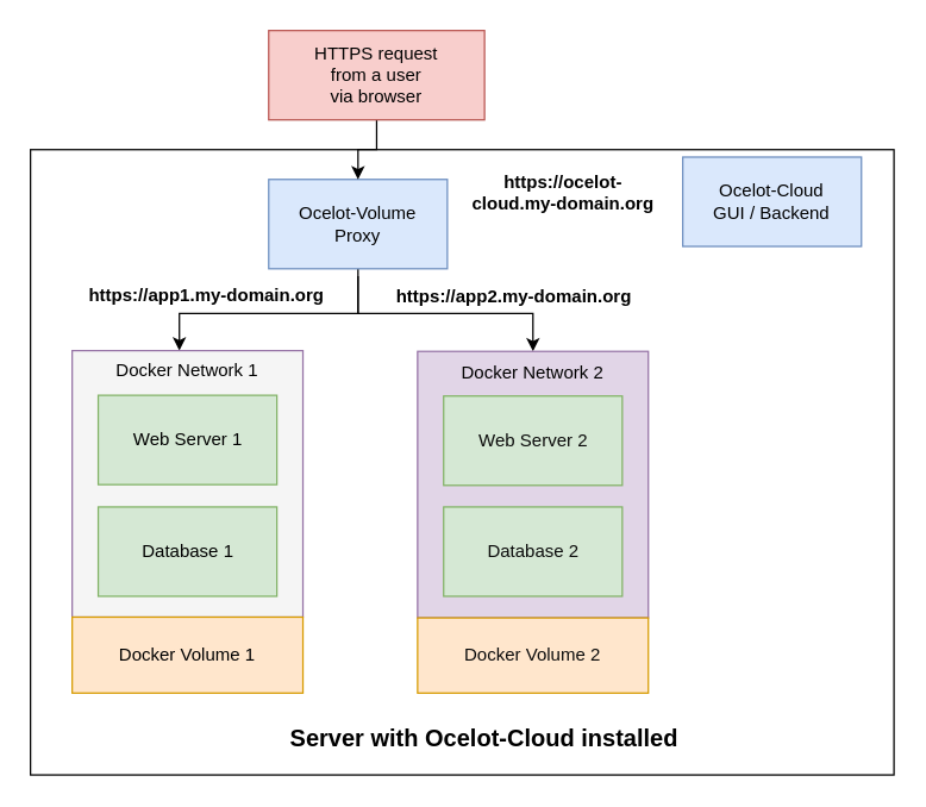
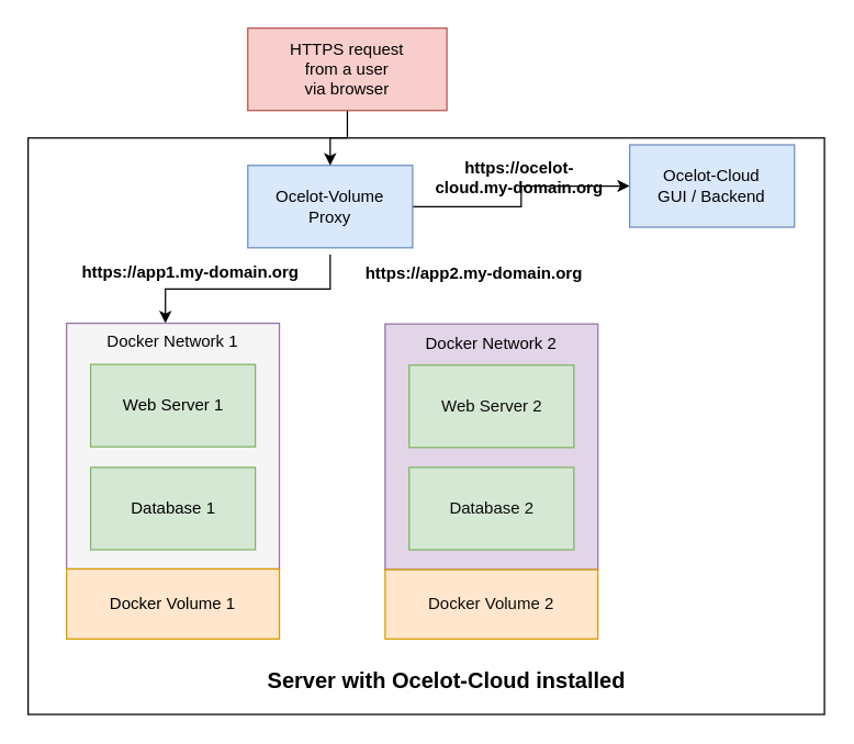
  <mxCell id="0" />
  <mxCell id="1" parent="0" />
  <mxCell id="2" value="" style="rounded=0;whiteSpace=wrap;html=1;verticalAlign=bottom;fillColor=none;" parent="1" vertex="1"><mxGeometry x="20" y="100" width="580" height="420" as="geometry" /></mxCell>
  <mxCell id="3" style="edgeStyle=orthogonalEdgeStyle;rounded=0;orthogonalLoop=1;jettySize=auto;html=1;" parent="1" target="19" edge="1"><mxGeometry relative="1" as="geometry"><mxPoint x="240" y="185" as="sourcePoint" /><mxPoint x="27" y="235" as="targetPoint" /><Array as="points"><mxPoint x="240" y="210" /><mxPoint x="120" y="210" /></Array></mxGeometry></mxCell>
- <mxCell id="5" style="edgeStyle=orthogonalEdgeStyle;rounded=0;orthogonalLoop=1;jettySize=auto;html=1;entryX=0.5;entryY=0;entryDx=0;entryDy=0;" parent="1" source="6" target="14" edge="1"><mxGeometry relative="1" as="geometry"><Array as="points"><mxPoint x="240" y="210" /><mxPoint x="358" y="210" /></Array></mxGeometry></mxCell>
+ <mxCell id="4" style="edgeStyle=orthogonalEdgeStyle;rounded=0;orthogonalLoop=1;jettySize=auto;html=1;entryX=0;entryY=0.5;entryDx=0;entryDy=0;" parent="1" source="6" target="12" edge="1"><mxGeometry relative="1" as="geometry" /></mxCell>
  <mxCell id="6" value="Ocelot-Volume&lt;div&gt;Proxy&lt;/div&gt;" style="rounded=0;whiteSpace=wrap;html=1;fillColor=#dae8fc;strokeColor=#6c8ebf;fontColor=#000000;" parent="1" vertex="1"><mxGeometry x="180" y="120" width="120" height="60" as="geometry" /></mxCell>
  <mxCell id="7" value="" style="edgeStyle=orthogonalEdgeStyle;rounded=0;orthogonalLoop=1;jettySize=auto;html=1;" parent="1" source="8" target="6" edge="1"><mxGeometry relative="1" as="geometry" /></mxCell>
  <mxCell id="8" value="HTTPS request&lt;div&gt;from a user&lt;/div&gt;&lt;div&gt;via browser&lt;/div&gt;" style="rounded=0;whiteSpace=wrap;html=1;fillColor=#f8cecc;strokeColor=#b85450;fontColor=#000000;" parent="1" vertex="1"><mxGeometry x="179.99" y="20" width="145" height="60" as="geometry" /></mxCell>
  <mxCell id="9" value="&lt;b&gt;https://ocelot-cloud.my-domain.org&lt;/b&gt;" style="text;html=1;align=center;verticalAlign=middle;whiteSpace=wrap;rounded=0;" parent="1" vertex="1"><mxGeometry x="310" y="114" width="136.25" height="30" as="geometry" /></mxCell>
  <mxCell id="10" value="&lt;b&gt;https://app1.my-domain.org&lt;/b&gt;" style="text;html=1;align=center;verticalAlign=middle;whiteSpace=wrap;rounded=0;" parent="1" vertex="1"><mxGeometry x="48" y="183" width="181.25" height="30" as="geometry" /></mxCell>
  <mxCell id="11" value="&lt;b&gt;https://app2.my-domain.org&lt;/b&gt;" style="text;html=1;align=center;verticalAlign=middle;whiteSpace=wrap;rounded=0;" parent="1" vertex="1"><mxGeometry x="255.25" y="184" width="180" height="30" as="geometry" /></mxCell>
  <mxCell id="12" value="Ocelot-Cloud&lt;div&gt;GUI / Backend&lt;/div&gt;" style="rounded=0;whiteSpace=wrap;html=1;fillColor=#dae8fc;strokeColor=#6c8ebf;fontColor=#000000;" parent="1" vertex="1"><mxGeometry x="458.13" y="105" width="120" height="60" as="geometry" /></mxCell>
  <mxCell id="13" value="" style="group;fontColor=#000000;" parent="1" vertex="1" connectable="0"><mxGeometry x="280" y="235.5" width="155" height="229.5" as="geometry" /></mxCell>
  <mxCell id="14" value="&lt;font style=&quot;color: rgb(0, 0, 0);&quot;&gt;Docker Network 2&lt;/font&gt;" style="rounded=0;whiteSpace=wrap;html=1;verticalAlign=top;fillColor=#e1d5e7;strokeColor=#9673a6;" parent="13" vertex="1"><mxGeometry width="155" height="179" as="geometry" /></mxCell>
  <mxCell id="15" value="Web Server 2" style="rounded=0;whiteSpace=wrap;html=1;fillColor=#d5e8d4;strokeColor=#82b366;fontColor=#0B0B0B;" parent="13" vertex="1"><mxGeometry x="17.5" y="30" width="120" height="60" as="geometry" /></mxCell>
  <mxCell id="16" value="Database&lt;span style=&quot;background-color: initial;&quot;&gt;&amp;nbsp;2&lt;/span&gt;" style="rounded=0;whiteSpace=wrap;html=1;fillColor=#d5e8d4;strokeColor=#82b366;fontColor=#0B0B0B;" parent="13" vertex="1"><mxGeometry x="17.5" y="104.5" width="120" height="60" as="geometry" /></mxCell>
  <mxCell id="17" value="Docker Volume 2" style="rounded=0;whiteSpace=wrap;html=1;fillColor=#ffe6cc;strokeColor=#d79b00;fontColor=#0B0B0B;" parent="13" vertex="1"><mxGeometry y="179" width="155" height="50.5" as="geometry" /></mxCell>
  <mxCell id="18" value="" style="group;fontColor=#000000;" parent="1" vertex="1" connectable="0"><mxGeometry x="48" y="235" width="155" height="230" as="geometry" /></mxCell>
  <mxCell id="19" value="Docker Network 1" style="rounded=0;whiteSpace=wrap;html=1;verticalAlign=top;fillColor=#f5f5f5;strokeColor=#9673a6;fontColor=#000000;" parent="18" vertex="1"><mxGeometry width="155" height="179" as="geometry" /></mxCell>
  <mxCell id="20" value="Web Server 1" style="rounded=0;whiteSpace=wrap;html=1;fillColor=#d5e8d4;strokeColor=#82b366;fontColor=#000000;" parent="18" vertex="1"><mxGeometry x="17.5" y="30" width="120" height="60" as="geometry" /></mxCell>
  <mxCell id="21" value="Database&lt;span style=&quot;background-color: initial;&quot;&gt;&amp;nbsp;1&lt;/span&gt;" style="rounded=0;whiteSpace=wrap;html=1;fillColor=#d5e8d4;strokeColor=#82b366;fontColor=#000000;" parent="18" vertex="1"><mxGeometry x="17.5" y="105" width="120" height="60" as="geometry" /></mxCell>
  <mxCell id="22" value="Docker Volume 1" style="rounded=0;whiteSpace=wrap;html=1;fillColor=#ffe6cc;strokeColor=#d79b00;fontColor=#000000;" parent="18" vertex="1"><mxGeometry y="179" width="155" height="51" as="geometry" /></mxCell>
  <mxCell id="23" value="&lt;font style=&quot;font-size: 16px;&quot;&gt;&lt;b&gt;Server with Ocelot-Cloud installed&lt;/b&gt;&lt;/font&gt;" style="text;html=1;align=center;verticalAlign=middle;whiteSpace=wrap;rounded=0;" parent="1" vertex="1"><mxGeometry x="179.99" y="480" width="290" height="30" as="geometry" /></mxCell>
